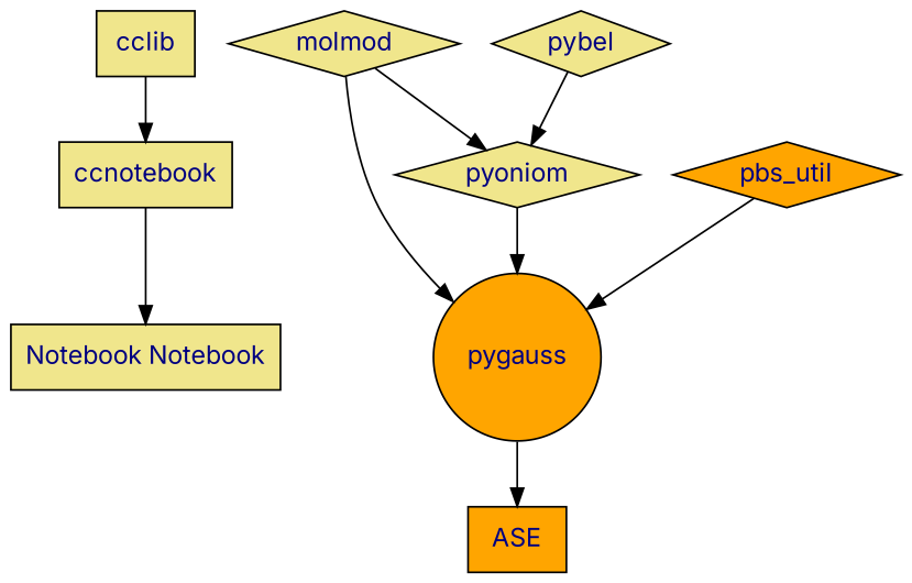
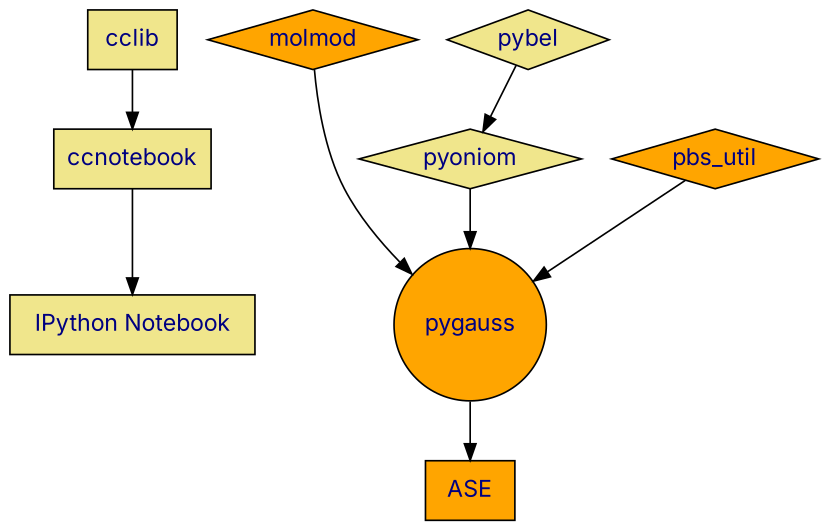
  digraph {
    fontname=Inter
    node [fillcolor=khaki fontcolor=navy fontname=Inter shape=box style=filled]
    edge [fontname=Inter]
    n1 [label=ccnotebook]
-   n2 [label="Notebook Notebook"]
+   n2 [label="IPython Notebook"]
    n3 [fillcolor=orange label=ASE]
    n4 [label=cclib]
-   n5 [label=molmod shape=diamond]
+   n5 [fillcolor=orange label=molmod shape=diamond]
    n6 [fillcolor=orange label=pygauss shape=circle]
    n7 [label=pyoniom shape=diamond]
    n8 [label=pybel shape=diamond]
    n9 [fillcolor=orange label=pbs_util shape=diamond]
    n1 -> n2
    n4 -> n1
    n5 -> n6
-   n5 -> n7
    n6 -> n3
    n7 -> n6
    n8 -> n7
    n9 -> n6
  }
